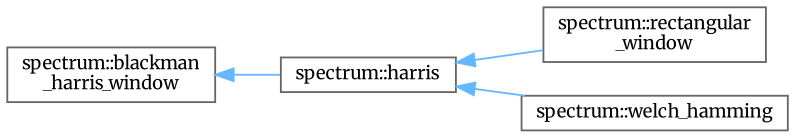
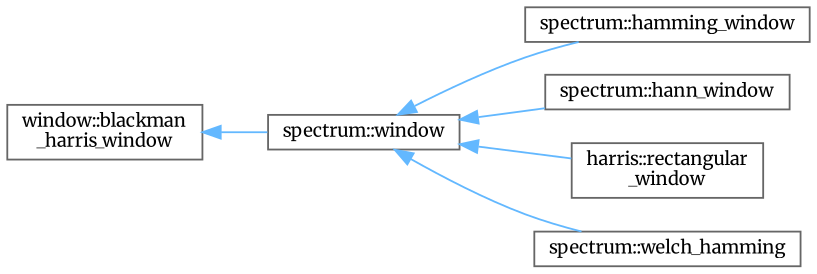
  digraph {
    fontname=Merriweather
    rankdir=LR
    node [color=grey40 fillcolor=white fontname=Merriweather fontsize=10 shape=box style=filled]
    edge [color=steelblue1 dir=back fontname=Merriweather fontsize=10 labelfontname=Helvetica labelfontsize=10 style=solid]
-   n1 [height=0.2 label="spectrum::harris" width=0.4]
-   n4 [height=0.2 label="spectrum::rectangular\l_window" width=0.4]
+   n1 [height=0.2 label="spectrum::window" width=0.4]
+   n2 [height=0.2 label="spectrum::hamming_window" width=0.4]
+   n3 [height=0.2 label="spectrum::hann_window" width=0.4]
+   n4 [height=0.2 label="harris::rectangular\l_window" width=0.4]
    n5 [height=0.2 label="spectrum::welch_hamming" width=0.4]
-   n6 [height=0.2 label="spectrum::blackman\l_harris_window" width=0.4]
+   n6 [height=0.2 label="window::blackman\l_harris_window" width=0.4]
+   n1 -> n2
+   n1 -> n3
    n1 -> n4
    n1 -> n5
    n6 -> n1
  }
